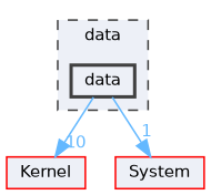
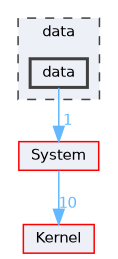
  digraph {
    compound=true
    node [color=red fillcolor="#edf0f7" fontname=Helvetica fontsize=10 shape=box style=filled]
    edge [color=steelblue1 fontcolor=steelblue1 fontname=Helvetica fontsize=10 labeldistance=1.5 labelfontname=Helvetica labelfontsize=10]
    n1 [color=grey25 height=0.2 label=data style="filled,bold" width=0.4]
    n2 [height=0.2 label=Kernel width=0.4]
    n3 [height=0.2 label=System width=0.4]
    subgraph cluster_1 {
      bgcolor="#edf0f7"
      fontname=Helvetica
      fontsize=10
      label=data
      pencolor=grey25
      style="filled,dashed"
      n1
    }
-   n1 -> n2 [headlabel=10]
+   n3 -> n2 [headlabel=10]
    n1 -> n3 [headlabel=1]
  }
